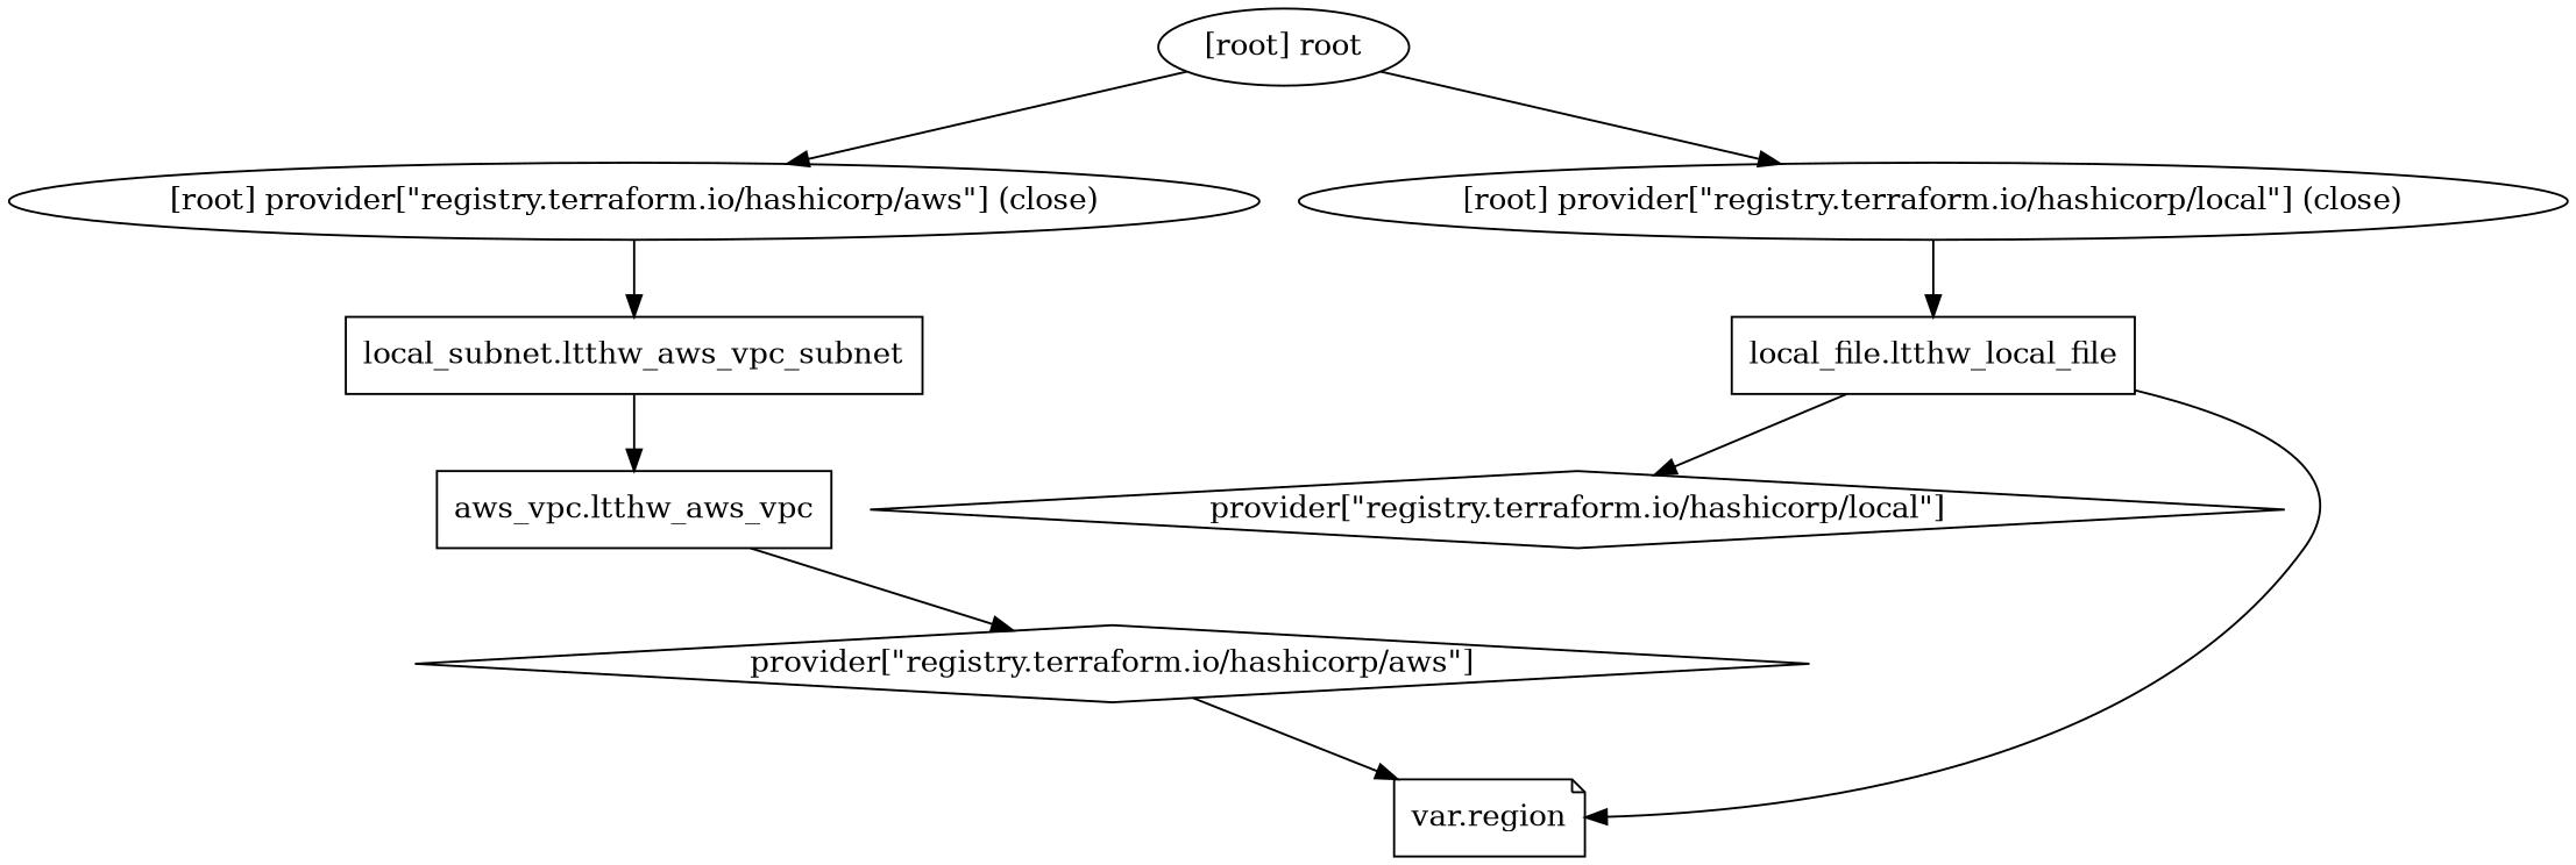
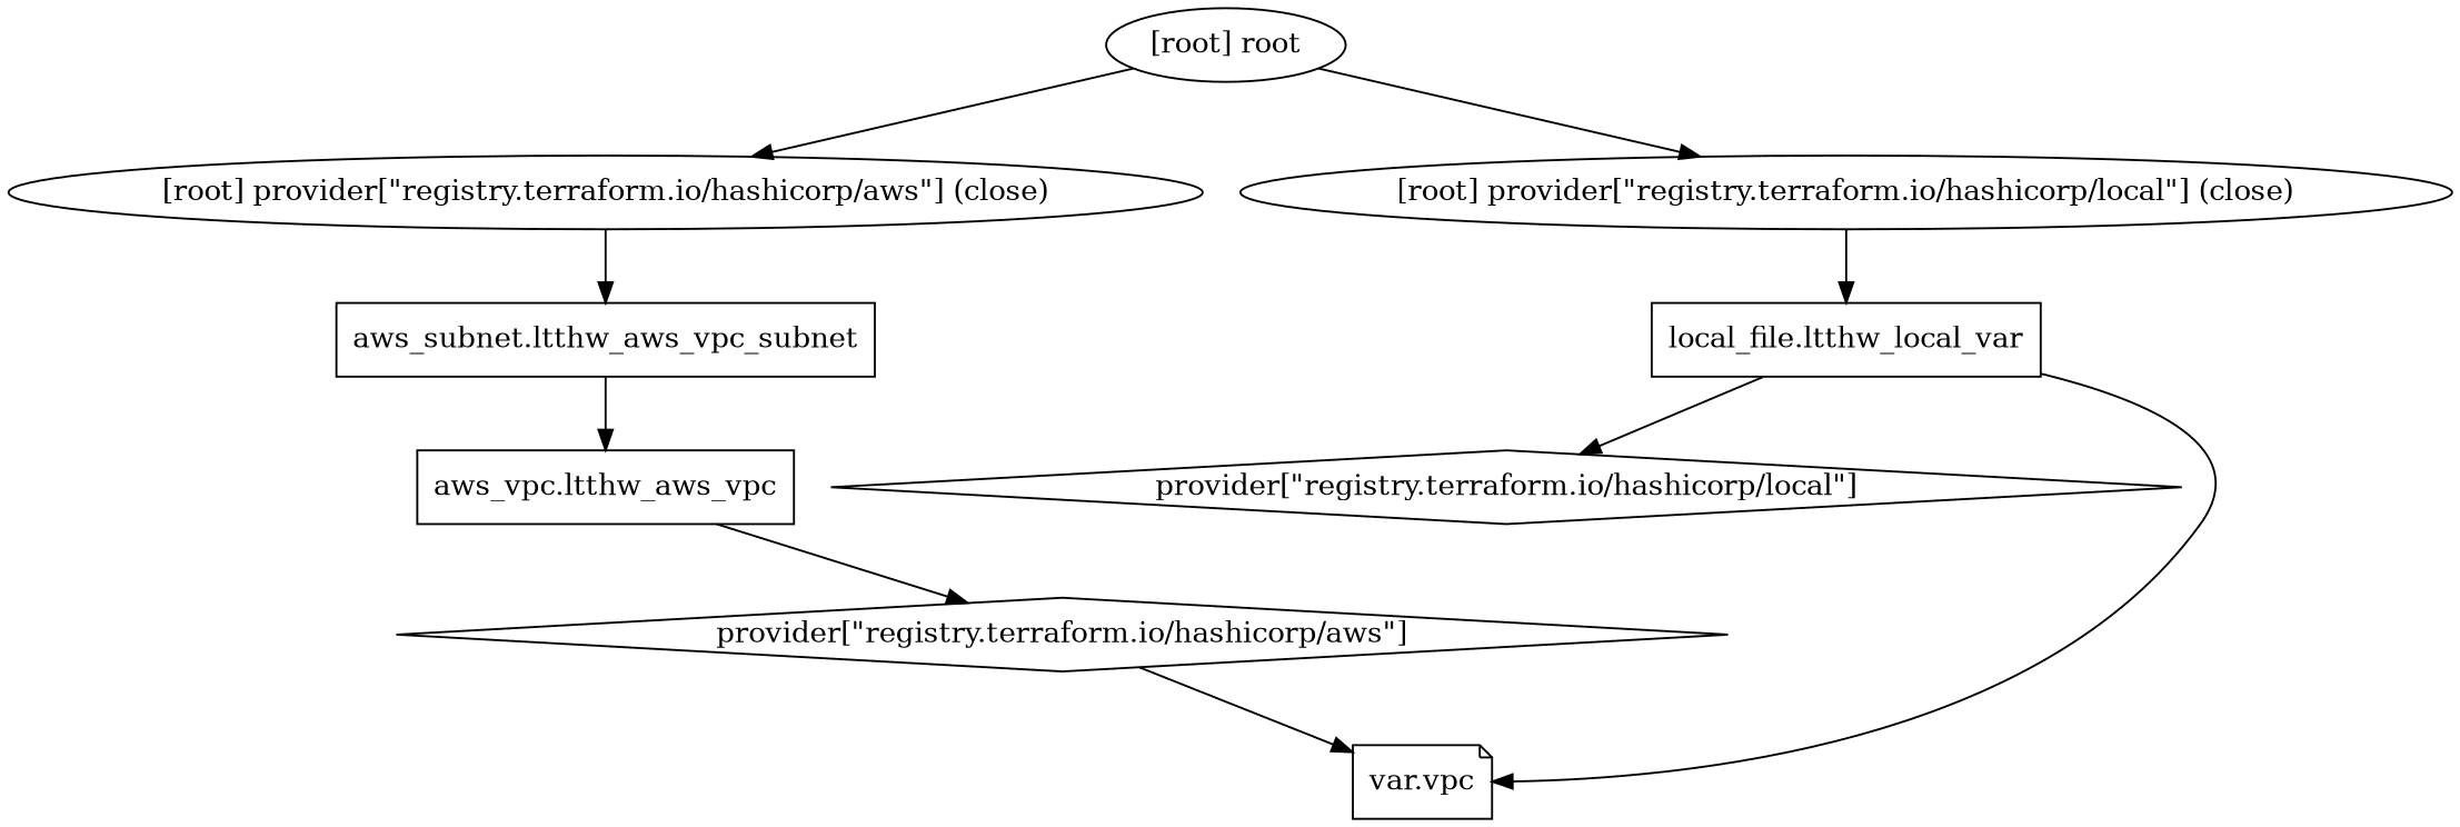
  digraph {
    compound=true
    newrank=true
-   n1 [label="local_subnet.ltthw_aws_vpc_subnet" shape=box]
+   n1 [label="aws_subnet.ltthw_aws_vpc_subnet" shape=box]
    n2 [label="aws_vpc.ltthw_aws_vpc" shape=box]
    n3 [label="provider[\"registry.terraform.io/hashicorp/aws\"]" shape=diamond]
-   n4 [label="local_file.ltthw_local_file" shape=box]
+   n4 [label="local_file.ltthw_local_var" shape=box]
    n5 [label="provider[\"registry.terraform.io/hashicorp/local\"]" shape=diamond]
-   n6 [label="var.region" shape=note]
+   n6 [label="var.vpc" shape=note]
    "[root] provider[\"registry.terraform.io/hashicorp/aws\"] (close)"
    "[root] provider[\"registry.terraform.io/hashicorp/local\"] (close)"
    "[root] root"
    subgraph sub_1 {
      n1
      n2
      n3
      n4
      n5
      n6
      "[root] provider[\"registry.terraform.io/hashicorp/aws\"] (close)"
      "[root] provider[\"registry.terraform.io/hashicorp/local\"] (close)"
      "[root] root"
    }
    n1 -> n2
    n2 -> n3
    n3 -> n6
    n4 -> n5
    n4 -> n6
    "[root] provider[\"registry.terraform.io/hashicorp/aws\"] (close)" -> n1
    "[root] provider[\"registry.terraform.io/hashicorp/local\"] (close)" -> n4
    "[root] root" -> "[root] provider[\"registry.terraform.io/hashicorp/aws\"] (close)"
    "[root] root" -> "[root] provider[\"registry.terraform.io/hashicorp/local\"] (close)"
  }
